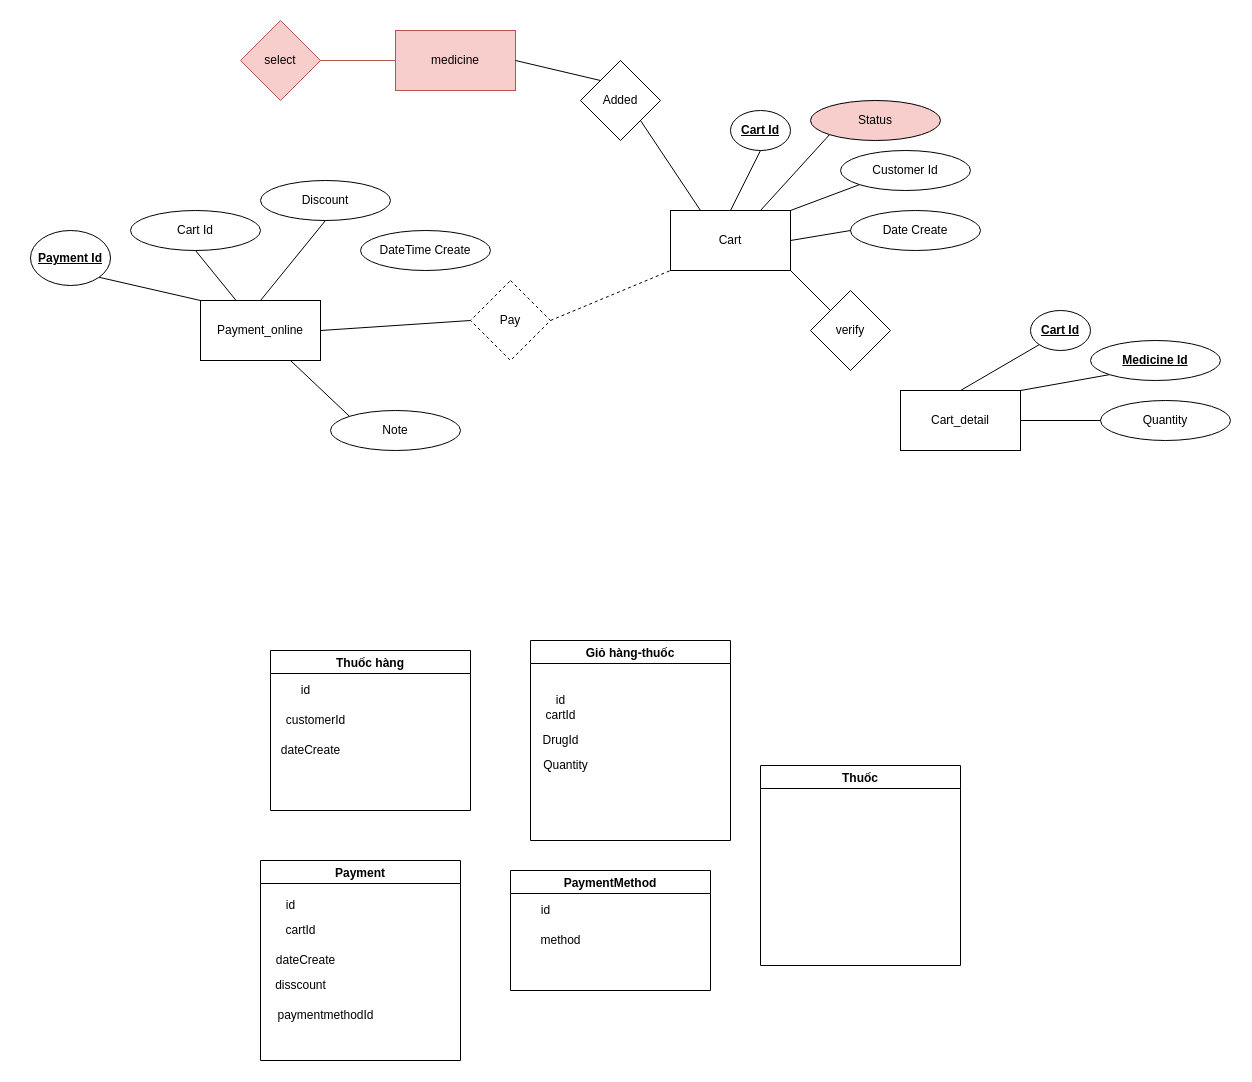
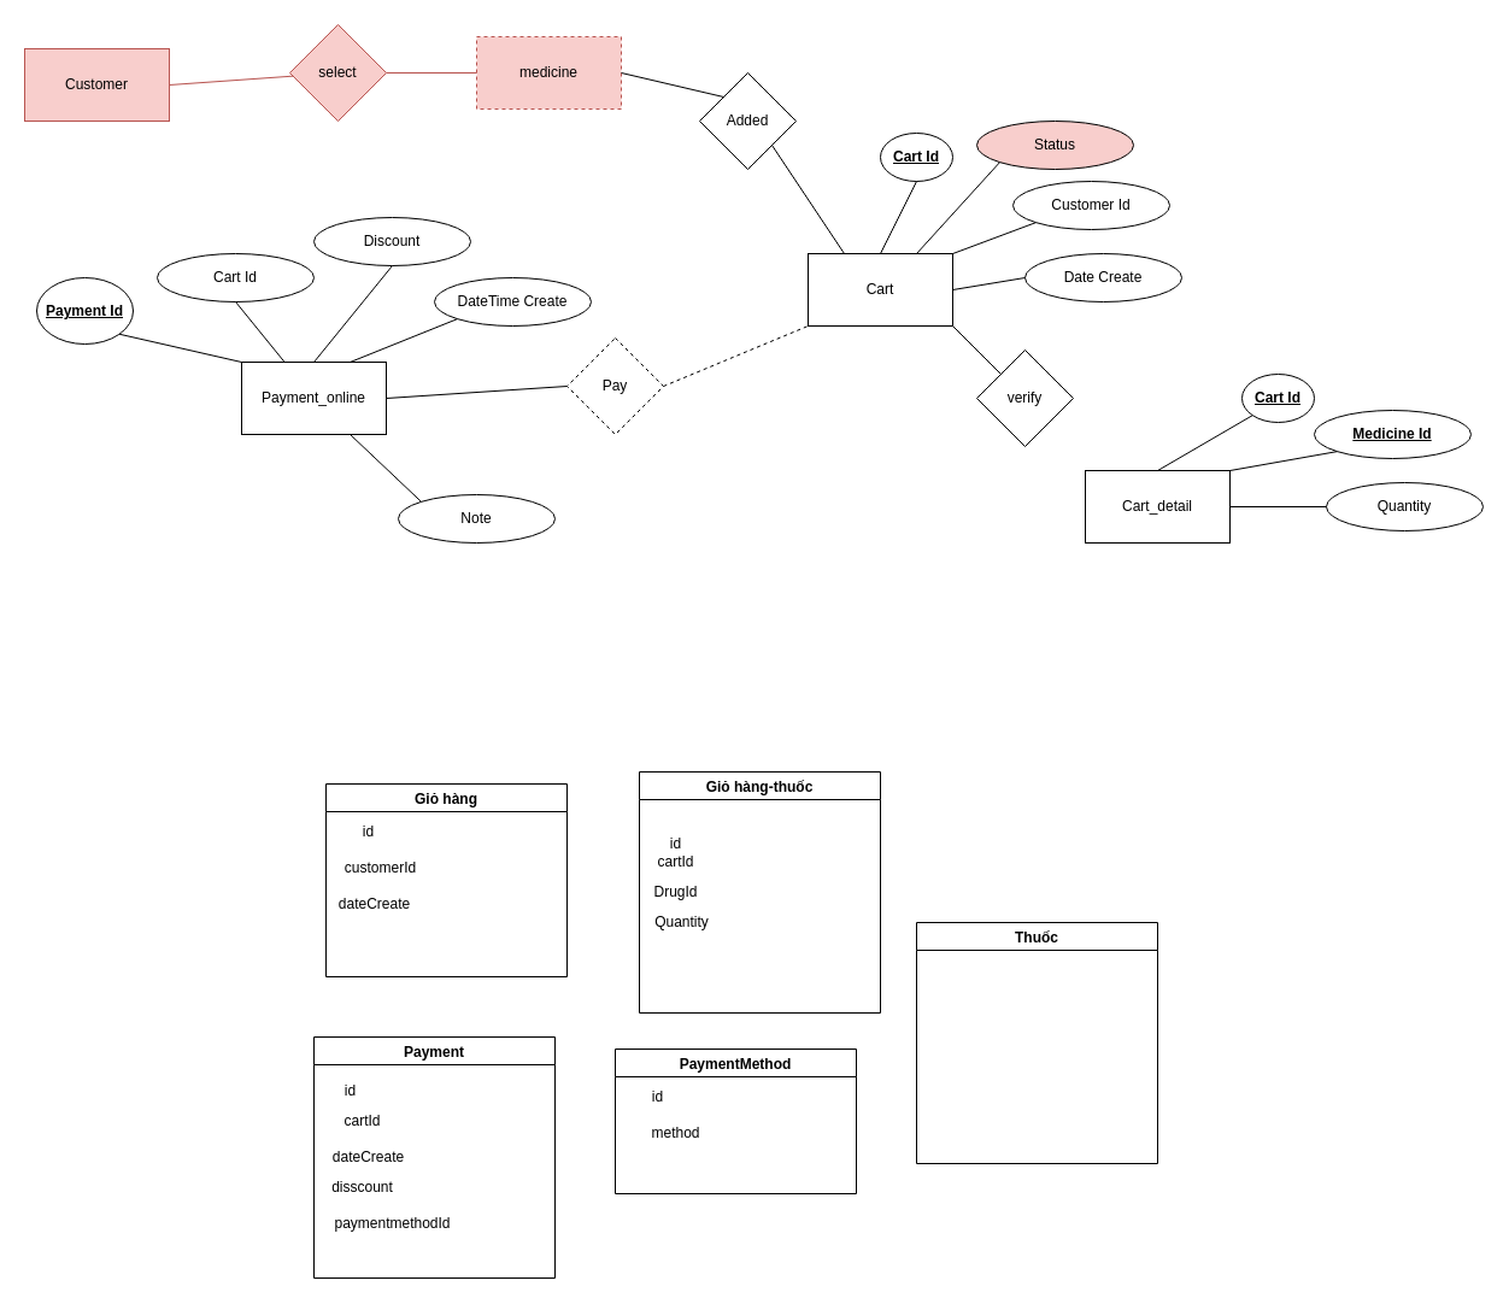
  <mxCell id="0" />
  <mxCell id="1" parent="0" />
- <mxCell id="3" value="medicine" style="rounded=0;whiteSpace=wrap;html=1;fillColor=#f8cecc;strokeColor=#b85450;" vertex="1" parent="1"><mxGeometry x="395" y="30" width="120" height="60" as="geometry" /></mxCell>
+ <mxCell id="2" value="Customer" style="rounded=0;whiteSpace=wrap;html=1;fillColor=#f8cecc;strokeColor=#b85450;" vertex="1" parent="1"><mxGeometry x="20" y="40" width="120" height="60" as="geometry" /></mxCell>
+ <mxCell id="3" value="medicine" style="rounded=0;whiteSpace=wrap;html=1;fillColor=#f8cecc;strokeColor=#b85450;dashed=1;" vertex="1" parent="1"><mxGeometry x="395" y="30" width="120" height="60" as="geometry" /></mxCell>
  <mxCell id="4" value="Cart" style="rounded=0;whiteSpace=wrap;html=1;" vertex="1" parent="1"><mxGeometry x="670" y="210" width="120" height="60" as="geometry" /></mxCell>
  <mxCell id="5" value="select" style="rhombus;whiteSpace=wrap;html=1;fillColor=#f8cecc;strokeColor=#b85450;" vertex="1" parent="1"><mxGeometry x="240" y="20" width="80" height="80" as="geometry" /></mxCell>
+ <mxCell id="6" value="" style="endArrow=none;html=1;rounded=0;exitX=1;exitY=0.5;exitDx=0;exitDy=0;fillColor=#f8cecc;strokeColor=#b85450;" edge="1" parent="1" source="2" target="5"><mxGeometry width="50" height="50" relative="1" as="geometry"><mxPoint x="430" y="220" as="sourcePoint" /><mxPoint x="480" y="170" as="targetPoint" /></mxGeometry></mxCell>
  <mxCell id="7" value="" style="endArrow=none;html=1;rounded=0;exitX=1;exitY=0.5;exitDx=0;exitDy=0;entryX=0;entryY=0.5;entryDx=0;entryDy=0;fillColor=#f8cecc;strokeColor=#b85450;" edge="1" parent="1" source="5" target="3"><mxGeometry width="50" height="50" relative="1" as="geometry"><mxPoint x="250" y="100" as="sourcePoint" /><mxPoint x="310" y="100" as="targetPoint" /></mxGeometry></mxCell>
  <mxCell id="8" value="Added" style="rhombus;whiteSpace=wrap;html=1;" vertex="1" parent="1"><mxGeometry x="580" y="60" width="80" height="80" as="geometry" /></mxCell>
  <mxCell id="9" value="" style="endArrow=none;html=1;rounded=0;entryX=1;entryY=0.5;entryDx=0;entryDy=0;exitX=0;exitY=0;exitDx=0;exitDy=0;" edge="1" parent="1" source="8" target="3"><mxGeometry width="50" height="50" relative="1" as="geometry"><mxPoint x="430" y="220" as="sourcePoint" /><mxPoint x="480" y="170" as="targetPoint" /></mxGeometry></mxCell>
  <mxCell id="10" value="" style="endArrow=none;html=1;rounded=0;entryX=1;entryY=1;entryDx=0;entryDy=0;exitX=0.25;exitY=0;exitDx=0;exitDy=0;" edge="1" parent="1" source="4" target="8"><mxGeometry width="50" height="50" relative="1" as="geometry"><mxPoint x="510" y="210" as="sourcePoint" /><mxPoint x="510" y="130" as="targetPoint" /></mxGeometry></mxCell>
  <mxCell id="11" value="&lt;b&gt;&lt;u&gt;Cart Id&lt;/u&gt;&lt;/b&gt;" style="ellipse;whiteSpace=wrap;html=1;" vertex="1" parent="1"><mxGeometry x="730" y="110" width="60" height="40" as="geometry" /></mxCell>
- <mxCell id="12" value="Thuốc hàng" style="swimlane;" vertex="1" parent="1"><mxGeometry x="270" y="650" width="200" height="160" as="geometry" /></mxCell>
+ <mxCell id="12" value="Giỏ hàng" style="swimlane;" vertex="1" parent="1"><mxGeometry x="270" y="650" width="200" height="160" as="geometry" /></mxCell>
  <mxCell id="13" value="customerId" style="text;html=1;align=center;verticalAlign=middle;resizable=0;points=[];autosize=1;strokeColor=none;fillColor=none;" vertex="1" parent="12"><mxGeometry x="5" y="55" width="80" height="30" as="geometry" /></mxCell>
  <mxCell id="14" value="id" style="text;html=1;align=center;verticalAlign=middle;resizable=0;points=[];autosize=1;strokeColor=none;fillColor=none;" vertex="1" parent="12"><mxGeometry x="20" y="25" width="30" height="30" as="geometry" /></mxCell>
  <mxCell id="15" value="Giỏ hàng-thuốc" style="swimlane;" vertex="1" parent="1"><mxGeometry x="530" y="640" width="200" height="200" as="geometry" /></mxCell>
  <mxCell id="16" value="cartId" style="text;html=1;align=center;verticalAlign=middle;resizable=0;points=[];autosize=1;strokeColor=none;fillColor=none;" vertex="1" parent="15"><mxGeometry x="5" y="60" width="50" height="30" as="geometry" /></mxCell>
  <mxCell id="17" value="DrugId" style="text;html=1;align=center;verticalAlign=middle;resizable=0;points=[];autosize=1;strokeColor=none;fillColor=none;" vertex="1" parent="15"><mxGeometry y="85" width="60" height="30" as="geometry" /></mxCell>
  <mxCell id="18" value="Quantity" style="text;html=1;align=center;verticalAlign=middle;resizable=0;points=[];autosize=1;strokeColor=none;fillColor=none;" vertex="1" parent="15"><mxGeometry y="110" width="70" height="30" as="geometry" /></mxCell>
  <mxCell id="19" value="Thuốc" style="swimlane;" vertex="1" parent="1"><mxGeometry x="760" y="765" width="200" height="200" as="geometry" /></mxCell>
  <mxCell id="20" value="id" style="text;html=1;align=center;verticalAlign=middle;resizable=0;points=[];autosize=1;strokeColor=none;fillColor=none;" vertex="1" parent="1"><mxGeometry x="545" y="685" width="30" height="30" as="geometry" /></mxCell>
  <mxCell id="21" value="dateCreate" style="text;html=1;align=center;verticalAlign=middle;resizable=0;points=[];autosize=1;strokeColor=none;fillColor=none;" vertex="1" parent="1"><mxGeometry x="270" y="735" width="80" height="30" as="geometry" /></mxCell>
  <mxCell id="22" value="Payment" style="swimlane;" vertex="1" parent="1"><mxGeometry x="260" y="860" width="200" height="200" as="geometry" /></mxCell>
  <mxCell id="23" value="id" style="text;html=1;align=center;verticalAlign=middle;resizable=0;points=[];autosize=1;strokeColor=none;fillColor=none;" vertex="1" parent="22"><mxGeometry x="15" y="30" width="30" height="30" as="geometry" /></mxCell>
  <mxCell id="24" value="dateCreate&lt;br&gt;" style="text;html=1;align=center;verticalAlign=middle;resizable=0;points=[];autosize=1;strokeColor=none;fillColor=none;" vertex="1" parent="22"><mxGeometry x="5" y="85" width="80" height="30" as="geometry" /></mxCell>
  <mxCell id="25" value="disscount" style="text;html=1;align=center;verticalAlign=middle;resizable=0;points=[];autosize=1;strokeColor=none;fillColor=none;" vertex="1" parent="22"><mxGeometry x="5" y="110" width="70" height="30" as="geometry" /></mxCell>
  <mxCell id="26" value="paymentmethodId" style="text;html=1;align=center;verticalAlign=middle;resizable=0;points=[];autosize=1;strokeColor=none;fillColor=none;" vertex="1" parent="22"><mxGeometry x="5" y="140" width="120" height="30" as="geometry" /></mxCell>
  <mxCell id="27" value="cartId" style="text;html=1;align=center;verticalAlign=middle;resizable=0;points=[];autosize=1;strokeColor=none;fillColor=none;" vertex="1" parent="22"><mxGeometry x="15" y="55" width="50" height="30" as="geometry" /></mxCell>
  <mxCell id="28" value="PaymentMethod" style="swimlane;" vertex="1" parent="1"><mxGeometry x="510" y="870" width="200" height="120" as="geometry" /></mxCell>
  <mxCell id="29" value="id" style="text;html=1;align=center;verticalAlign=middle;resizable=0;points=[];autosize=1;strokeColor=none;fillColor=none;" vertex="1" parent="28"><mxGeometry x="20" y="25" width="30" height="30" as="geometry" /></mxCell>
  <mxCell id="30" value="method" style="text;html=1;align=center;verticalAlign=middle;resizable=0;points=[];autosize=1;strokeColor=none;fillColor=none;" vertex="1" parent="28"><mxGeometry x="20" y="55" width="60" height="30" as="geometry" /></mxCell>
  <mxCell id="31" value="Payment_online" style="rounded=0;whiteSpace=wrap;html=1;" vertex="1" parent="1"><mxGeometry x="200" y="300" width="120" height="60" as="geometry" /></mxCell>
  <mxCell id="32" value="Pay" style="rhombus;whiteSpace=wrap;html=1;dashed=1;" vertex="1" parent="1"><mxGeometry x="470" y="280" width="80" height="80" as="geometry" /></mxCell>
  <mxCell id="33" value="" style="endArrow=none;html=1;rounded=0;entryX=0;entryY=1;entryDx=0;entryDy=0;exitX=1;exitY=0.5;exitDx=0;exitDy=0;dashed=1;" edge="1" parent="1" source="32" target="4"><mxGeometry width="50" height="50" relative="1" as="geometry"><mxPoint x="430" y="330" as="sourcePoint" /><mxPoint x="480" y="280" as="targetPoint" /></mxGeometry></mxCell>
  <mxCell id="34" value="" style="endArrow=none;html=1;rounded=0;entryX=0;entryY=0.5;entryDx=0;entryDy=0;exitX=1;exitY=0.5;exitDx=0;exitDy=0;" edge="1" parent="1" source="31" target="32"><mxGeometry width="50" height="50" relative="1" as="geometry"><mxPoint x="505" y="330" as="sourcePoint" /><mxPoint x="580" y="270" as="targetPoint" /></mxGeometry></mxCell>
  <mxCell id="35" value="Cart_detail" style="rounded=0;whiteSpace=wrap;html=1;" vertex="1" parent="1"><mxGeometry x="900" y="390" width="120" height="60" as="geometry" /></mxCell>
  <mxCell id="36" value="verify" style="rhombus;whiteSpace=wrap;html=1;" vertex="1" parent="1"><mxGeometry x="810" y="290" width="80" height="80" as="geometry" /></mxCell>
  <mxCell id="37" value="" style="endArrow=none;html=1;rounded=0;entryX=1;entryY=1;entryDx=0;entryDy=0;exitX=0;exitY=0;exitDx=0;exitDy=0;" edge="1" parent="1" source="36" target="4"><mxGeometry width="50" height="50" relative="1" as="geometry"><mxPoint x="485" y="320" as="sourcePoint" /><mxPoint x="670" y="270" as="targetPoint" /></mxGeometry></mxCell>
  <mxCell id="38" value="" style="endArrow=none;html=1;rounded=0;entryX=0.5;entryY=1;entryDx=0;entryDy=0;exitX=0.5;exitY=0;exitDx=0;exitDy=0;" edge="1" parent="1" source="4" target="11"><mxGeometry width="50" height="50" relative="1" as="geometry"><mxPoint x="700" y="210" as="sourcePoint" /><mxPoint x="600" y="350" as="targetPoint" /></mxGeometry></mxCell>
  <mxCell id="39" value="Customer Id" style="ellipse;whiteSpace=wrap;html=1;" vertex="1" parent="1"><mxGeometry x="840" y="150" width="130" height="40" as="geometry" /></mxCell>
  <mxCell id="40" value="" style="endArrow=none;html=1;rounded=0;entryX=0;entryY=1;entryDx=0;entryDy=0;exitX=1;exitY=0;exitDx=0;exitDy=0;" edge="1" parent="1" target="39" source="4"><mxGeometry width="50" height="50" relative="1" as="geometry"><mxPoint x="810" y="250" as="sourcePoint" /><mxPoint x="710" y="390" as="targetPoint" /></mxGeometry></mxCell>
  <mxCell id="41" value="Date Create" style="ellipse;whiteSpace=wrap;html=1;" vertex="1" parent="1"><mxGeometry x="850" y="210" width="130" height="40" as="geometry" /></mxCell>
  <mxCell id="42" value="" style="endArrow=none;html=1;rounded=0;entryX=0;entryY=0.5;entryDx=0;entryDy=0;exitX=1;exitY=0.5;exitDx=0;exitDy=0;" edge="1" parent="1" target="41" source="4"><mxGeometry width="50" height="50" relative="1" as="geometry"><mxPoint x="790" y="280" as="sourcePoint" /><mxPoint x="720" y="450" as="targetPoint" /></mxGeometry></mxCell>
  <mxCell id="43" value="&lt;b&gt;&lt;u&gt;Cart Id&lt;/u&gt;&lt;/b&gt;" style="ellipse;whiteSpace=wrap;html=1;" vertex="1" parent="1"><mxGeometry x="1030" y="310" width="60" height="40" as="geometry" /></mxCell>
  <mxCell id="44" value="" style="endArrow=none;html=1;rounded=0;entryX=0;entryY=1;entryDx=0;entryDy=0;exitX=0.5;exitY=0;exitDx=0;exitDy=0;" edge="1" parent="1" target="43" source="35"><mxGeometry width="50" height="50" relative="1" as="geometry"><mxPoint x="1000" y="410" as="sourcePoint" /><mxPoint x="900" y="550" as="targetPoint" /></mxGeometry></mxCell>
  <mxCell id="45" value="&lt;b&gt;&lt;u&gt;Medicine Id&lt;/u&gt;&lt;/b&gt;" style="ellipse;whiteSpace=wrap;html=1;" vertex="1" parent="1"><mxGeometry x="1090" y="340" width="130" height="40" as="geometry" /></mxCell>
  <mxCell id="46" value="" style="endArrow=none;html=1;rounded=0;entryX=0;entryY=1;entryDx=0;entryDy=0;exitX=1;exitY=0;exitDx=0;exitDy=0;" edge="1" parent="1" target="45" source="35"><mxGeometry width="50" height="50" relative="1" as="geometry"><mxPoint x="1030" y="410" as="sourcePoint" /><mxPoint x="960" y="580" as="targetPoint" /></mxGeometry></mxCell>
  <mxCell id="47" value="Quantity" style="ellipse;whiteSpace=wrap;html=1;" vertex="1" parent="1"><mxGeometry x="1100" y="400" width="130" height="40" as="geometry" /></mxCell>
  <mxCell id="48" value="" style="endArrow=none;html=1;rounded=0;entryX=0;entryY=0.5;entryDx=0;entryDy=0;exitX=1;exitY=0.5;exitDx=0;exitDy=0;" edge="1" parent="1" target="47" source="35"><mxGeometry width="50" height="50" relative="1" as="geometry"><mxPoint x="1020" y="430" as="sourcePoint" /><mxPoint x="970" y="640" as="targetPoint" /></mxGeometry></mxCell>
  <mxCell id="49" value="&lt;b&gt;&lt;u&gt;Payment Id&lt;/u&gt;&lt;/b&gt;" style="ellipse;whiteSpace=wrap;html=1;" vertex="1" parent="1"><mxGeometry x="30" y="230" width="80" height="55" as="geometry" /></mxCell>
  <mxCell id="50" value="" style="endArrow=none;html=1;rounded=0;exitX=0;exitY=0;exitDx=0;exitDy=0;entryX=1;entryY=1;entryDx=0;entryDy=0;" edge="1" parent="1" target="49" source="31"><mxGeometry width="50" height="50" relative="1" as="geometry"><mxPoint x="180" y="250" as="sourcePoint" /><mxPoint x="110" y="270" as="targetPoint" /></mxGeometry></mxCell>
  <mxCell id="51" value="Cart Id" style="ellipse;whiteSpace=wrap;html=1;" vertex="1" parent="1"><mxGeometry x="130" y="210" width="130" height="40" as="geometry" /></mxCell>
  <mxCell id="52" value="" style="endArrow=none;html=1;rounded=0;entryX=0.5;entryY=1;entryDx=0;entryDy=0;" edge="1" parent="1" target="51" source="31"><mxGeometry width="50" height="50" relative="1" as="geometry"><mxPoint x="210" y="250" as="sourcePoint" /><mxPoint x="140" y="420" as="targetPoint" /></mxGeometry></mxCell>
  <mxCell id="53" value="DateTime Create" style="ellipse;whiteSpace=wrap;html=1;" vertex="1" parent="1"><mxGeometry x="360" y="230" width="130" height="40" as="geometry" /></mxCell>
+ <mxCell id="54" value="" style="endArrow=none;html=1;rounded=0;entryX=0;entryY=1;entryDx=0;entryDy=0;exitX=0.75;exitY=0;exitDx=0;exitDy=0;" edge="1" parent="1" target="53" source="31"><mxGeometry width="50" height="50" relative="1" as="geometry"><mxPoint x="220" y="280" as="sourcePoint" /><mxPoint x="150" y="480" as="targetPoint" /></mxGeometry></mxCell>
  <mxCell id="55" value="Discount" style="ellipse;whiteSpace=wrap;html=1;" vertex="1" parent="1"><mxGeometry x="260" y="180" width="130" height="40" as="geometry" /></mxCell>
  <mxCell id="56" value="" style="endArrow=none;html=1;rounded=0;entryX=0.5;entryY=1;entryDx=0;entryDy=0;exitX=0.5;exitY=0;exitDx=0;exitDy=0;" edge="1" parent="1" target="55" source="31"><mxGeometry width="50" height="50" relative="1" as="geometry"><mxPoint x="300" y="310" as="sourcePoint" /><mxPoint x="160" y="490" as="targetPoint" /></mxGeometry></mxCell>
  <mxCell id="57" value="Status" style="ellipse;whiteSpace=wrap;html=1;fillColor=#f8cecc;" vertex="1" parent="1"><mxGeometry x="810" y="100" width="130" height="40" as="geometry" /></mxCell>
  <mxCell id="58" value="" style="endArrow=none;html=1;rounded=0;entryX=0;entryY=1;entryDx=0;entryDy=0;exitX=0.75;exitY=0;exitDx=0;exitDy=0;" edge="1" parent="1" target="57" source="4"><mxGeometry width="50" height="50" relative="1" as="geometry"><mxPoint x="750" y="170" as="sourcePoint" /><mxPoint x="680" y="340" as="targetPoint" /></mxGeometry></mxCell>
  <mxCell id="59" value="Note" style="ellipse;whiteSpace=wrap;html=1;" vertex="1" parent="1"><mxGeometry x="330" y="410" width="130" height="40" as="geometry" /></mxCell>
  <mxCell id="60" value="" style="endArrow=none;html=1;rounded=0;entryX=0;entryY=0;entryDx=0;entryDy=0;exitX=0.75;exitY=1;exitDx=0;exitDy=0;" edge="1" parent="1" target="59" source="31"><mxGeometry width="50" height="50" relative="1" as="geometry"><mxPoint x="250" y="480" as="sourcePoint" /><mxPoint x="120" y="660" as="targetPoint" /></mxGeometry></mxCell>
